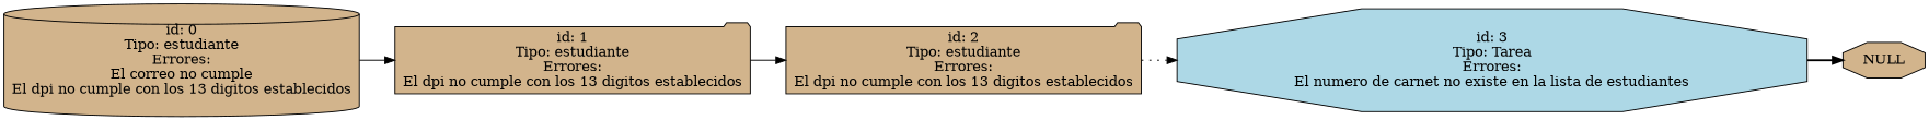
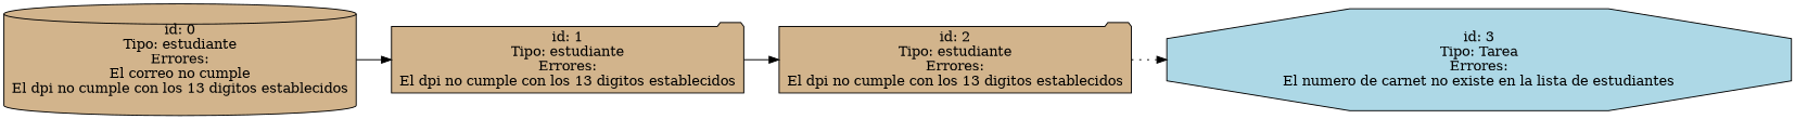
  digraph {
    compound=true
    formar=png
    rankdir=LR
    node [shape=folder style=filled fillcolor=tan]
    edge [style=solid]
    n1 [label="id: 0\nTipo: estudiante\nErrores:\nEl correo no cumple\nEl dpi no cumple con los 13 digitos establecidos\n" shape=cylinder]
    n2 [label="id: 1\nTipo: estudiante\nErrores:\nEl dpi no cumple con los 13 digitos establecidos\n"]
    n3 [label="id: 2\nTipo: estudiante\nErrores:\nEl dpi no cumple con los 13 digitos establecidos\n"]
    n4 [label="id: 3\nTipo: Tarea\nErrores:\nEl numero de carnet no existe en la lista de estudiantes\n" shape=octagon fillcolor=lightblue]
-   NULL [shape=octagon]
    n1 -> n2
    n2 -> n3
    n3 -> n4 [style=dotted]
-   n4 -> NULL [style=bold]
  }
